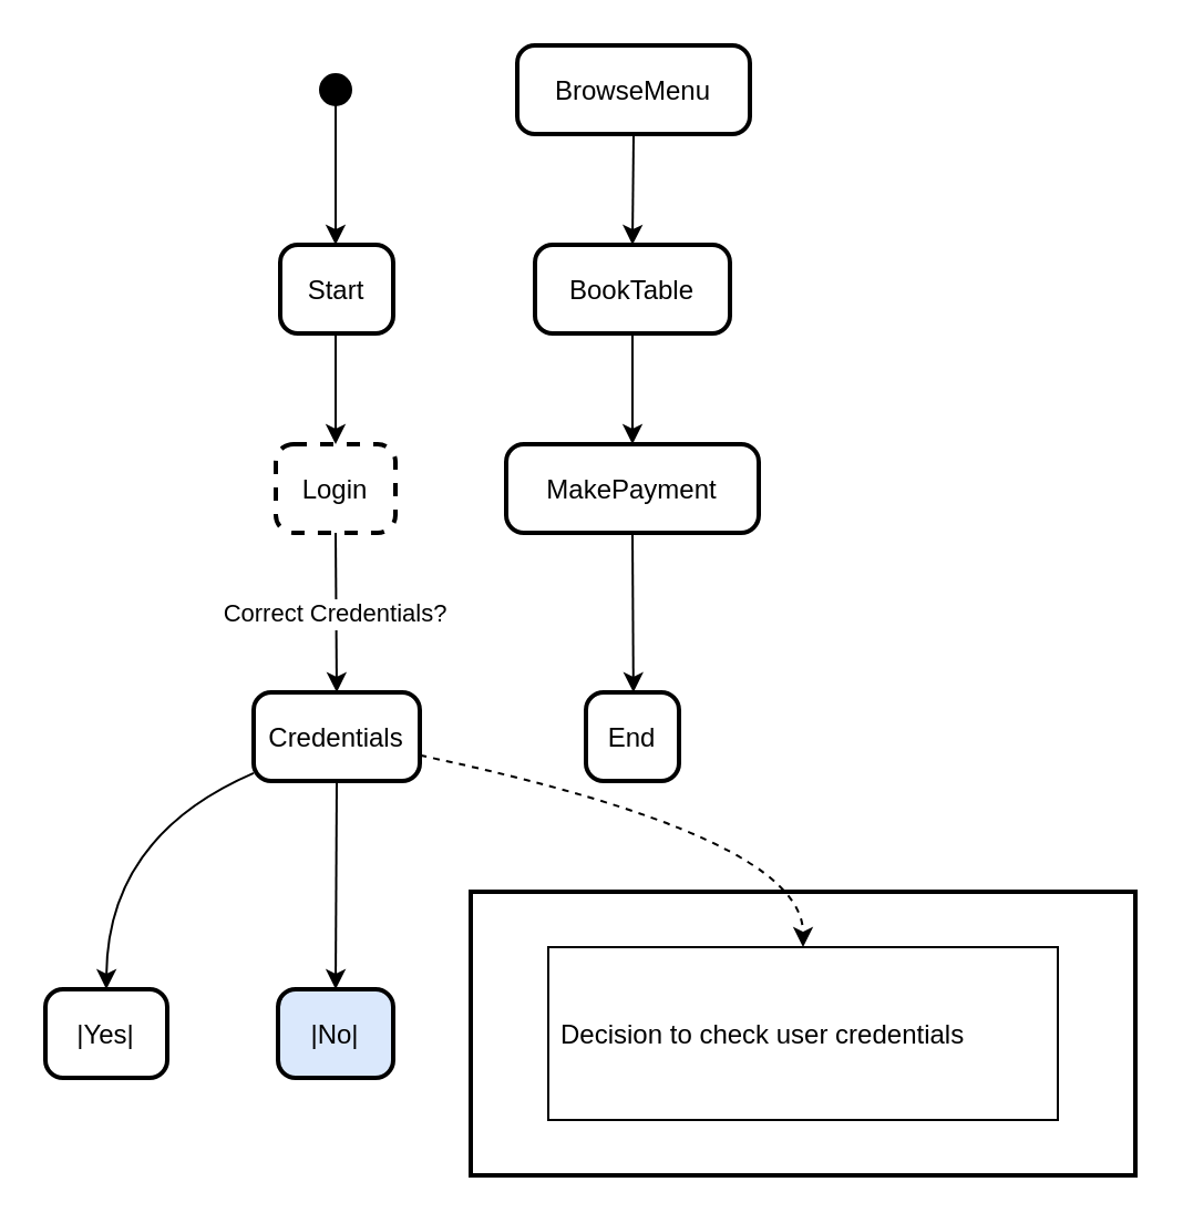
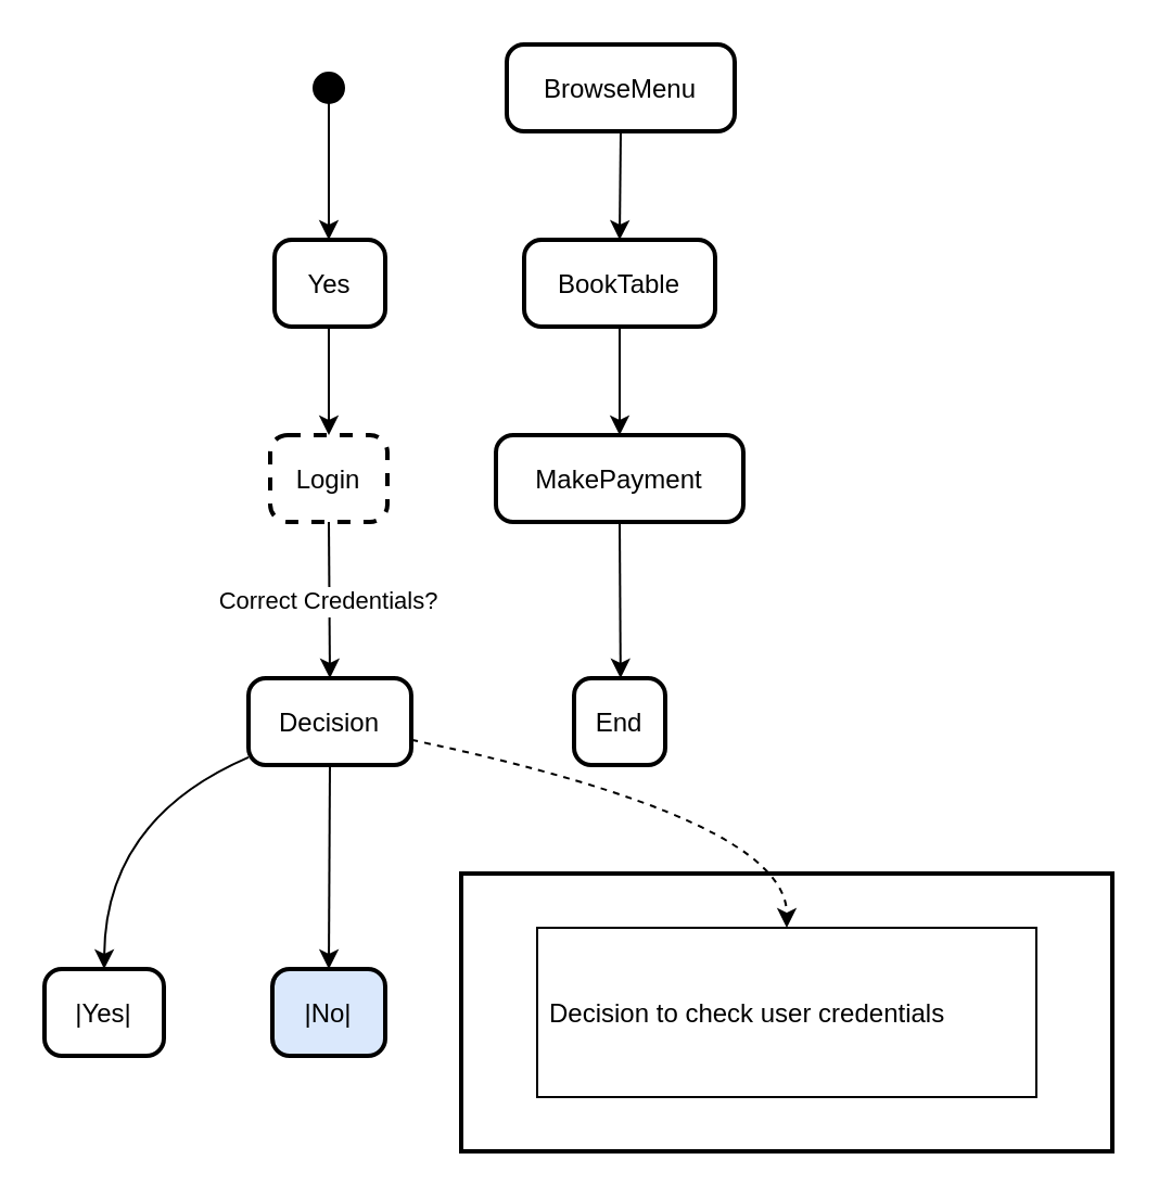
  <mxCell id="0" />
  <mxCell id="1" parent="0" />
  <mxCell id="2" value="" style="ellipse;fillColor=strokeColor;" vertex="1" parent="1"><mxGeometry x="144" y="33" width="14" height="14" as="geometry" /></mxCell>
- <mxCell id="3" value="Start" style="rounded=1;arcSize=20;strokeWidth=2" vertex="1" parent="1"><mxGeometry x="126" y="110" width="51" height="40" as="geometry" /></mxCell>
+ <mxCell id="3" value="Yes" style="rounded=1;arcSize=20;strokeWidth=2" vertex="1" parent="1"><mxGeometry x="126" y="110" width="51" height="40" as="geometry" /></mxCell>
  <mxCell id="4" value="Login" style="rounded=1;arcSize=20;strokeWidth=2;dashed=1;" vertex="1" parent="1"><mxGeometry x="124" y="200" width="54" height="40" as="geometry" /></mxCell>
- <mxCell id="5" value="Credentials" style="rounded=1;arcSize=20;strokeWidth=2" vertex="1" parent="1"><mxGeometry x="114" y="312" width="75" height="40" as="geometry" /></mxCell>
+ <mxCell id="5" value="Decision" style="rounded=1;arcSize=20;strokeWidth=2" vertex="1" parent="1"><mxGeometry x="114" y="312" width="75" height="40" as="geometry" /></mxCell>
  <mxCell id="6" value="|Yes|" style="rounded=1;arcSize=20;strokeWidth=2" vertex="1" parent="1"><mxGeometry x="20" y="446" width="55" height="40" as="geometry" /></mxCell>
  <mxCell id="7" value="BrowseMenu" style="rounded=1;arcSize=20;strokeWidth=2" vertex="1" parent="1"><mxGeometry x="233" y="20" width="105" height="40" as="geometry" /></mxCell>
  <mxCell id="8" value="|No|" style="rounded=1;arcSize=20;strokeWidth=2;fillColor=#dae8fc;" vertex="1" parent="1"><mxGeometry x="125" y="446" width="52" height="40" as="geometry" /></mxCell>
  <mxCell id="9" value="End" style="rounded=1;arcSize=20;strokeWidth=2" vertex="1" parent="1"><mxGeometry x="264" y="312" width="42" height="40" as="geometry" /></mxCell>
  <mxCell id="10" value="BookTable" style="rounded=1;arcSize=20;strokeWidth=2" vertex="1" parent="1"><mxGeometry x="241" y="110" width="88" height="40" as="geometry" /></mxCell>
  <mxCell id="11" value="MakePayment" style="rounded=1;arcSize=20;strokeWidth=2" vertex="1" parent="1"><mxGeometry x="228" y="200" width="114" height="40" as="geometry" /></mxCell>
  <mxCell id="12" value="Decision to check user credentials" style="whiteSpace=wrap;strokeWidth=2;" vertex="1" parent="1"><mxGeometry x="212" y="402" width="300" height="128" as="geometry" /></mxCell>
  <mxCell id="13" value="Decision to check user credentials" style="align=left;spacingLeft=4;" vertex="1" parent="1"><mxGeometry x="247" y="427" width="230" height="78" as="geometry" /></mxCell>
  <mxCell id="14" value="" style="curved=1;startArrow=none;;exitX=0.52;exitY=1;entryX=0.49;entryY=0;rounded=0;" edge="1" parent="1" source="2" target="3"><mxGeometry relative="1" as="geometry"><Array as="points" /></mxGeometry></mxCell>
  <mxCell id="15" value="" style="curved=1;startArrow=none;;exitX=0.49;exitY=1;entryX=0.5;entryY=0;rounded=0;" edge="1" parent="1" source="3" target="4"><mxGeometry relative="1" as="geometry"><Array as="points" /></mxGeometry></mxCell>
  <mxCell id="16" value="Correct Credentials?" style="curved=1;startArrow=none;;exitX=0.5;exitY=1;entryX=0.5;entryY=0.01;rounded=0;" edge="1" parent="1" source="4" target="5"><mxGeometry relative="1" as="geometry"><Array as="points" /></mxGeometry></mxCell>
  <mxCell id="17" value="" style="curved=1;startArrow=none;;exitX=-0.01;exitY=0.92;entryX=0.5;entryY=0.01;rounded=0;" edge="1" parent="1" source="5" target="6"><mxGeometry relative="1" as="geometry"><Array as="points"><mxPoint x="48" y="377" /></Array></mxGeometry></mxCell>
  <mxCell id="18" value="" style="curved=1;startArrow=none;;exitX=0.5;exitY=1.01;entryX=0.5;entryY=0.01;rounded=0;" edge="1" parent="1" source="5" target="8"><mxGeometry relative="1" as="geometry"><Array as="points" /></mxGeometry></mxCell>
  <mxCell id="19" value="" style="curved=1;startArrow=none;;exitX=0.5;exitY=1;entryX=0.5;entryY=0;rounded=0;" edge="1" parent="1" source="7" target="10"><mxGeometry relative="1" as="geometry"><Array as="points" /></mxGeometry></mxCell>
  <mxCell id="20" value="" style="curved=1;startArrow=none;;exitX=0.5;exitY=1;entryX=0.5;entryY=0;rounded=0;" edge="1" parent="1" source="10" target="11"><mxGeometry relative="1" as="geometry"><Array as="points" /></mxGeometry></mxCell>
  <mxCell id="21" value="" style="curved=1;startArrow=none;;exitX=0.5;exitY=1;entryX=0.51;entryY=0.01;rounded=0;" edge="1" parent="1" source="11" target="9"><mxGeometry relative="1" as="geometry"><Array as="points" /></mxGeometry></mxCell>
  <mxCell id="22" value="" style="curved=1;dashed=1;startArrow=none;;exitX=1;exitY=0.71;entryX=0.5;entryY=0.01;rounded=0;" edge="1" parent="1" source="5" target="13"><mxGeometry relative="1" as="geometry"><Array as="points"><mxPoint x="362" y="377" /></Array></mxGeometry></mxCell>
